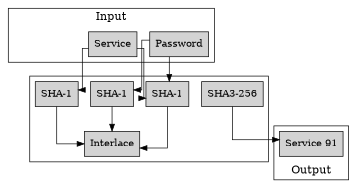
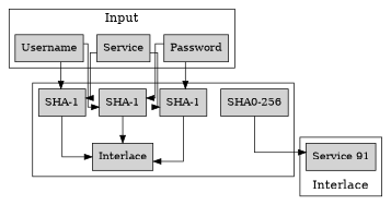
  digraph {
    compound=true
    fontsize=16
    splines=ortho
    node [fontsize=14 shape=rect style=filled]
    n1 [label=Service]
+   n2 [label=Username]
    n3 [label=Password]
    n4 [label="SHA-1"]
    n5 [label="SHA-1"]
    n6 [label="SHA-1"]
    n7 [label=Interlace]
-   n8 [label="SHA3-256"]
+   n8 [label="SHA0-256"]
    n9 [label="Service 91"]
    subgraph cluster_1 {
      label=Input
      n1
+     n2
      n3
    }
    subgraph cluster_2 {
      n4
      n5
      n6
      n7
      n8
    }
    subgraph cluster_3 {
-     label=Output
+     label=Interlace
      labelloc=b
      n9
    }
    n1 -> n4
    n1 -> n5
+   n2 -> n5
+   n2 -> n6
    n3 -> n4
    n3 -> n6
    n4 -> n7
    n5 -> n7
    n6 -> n7
    n8 -> n9
  }
